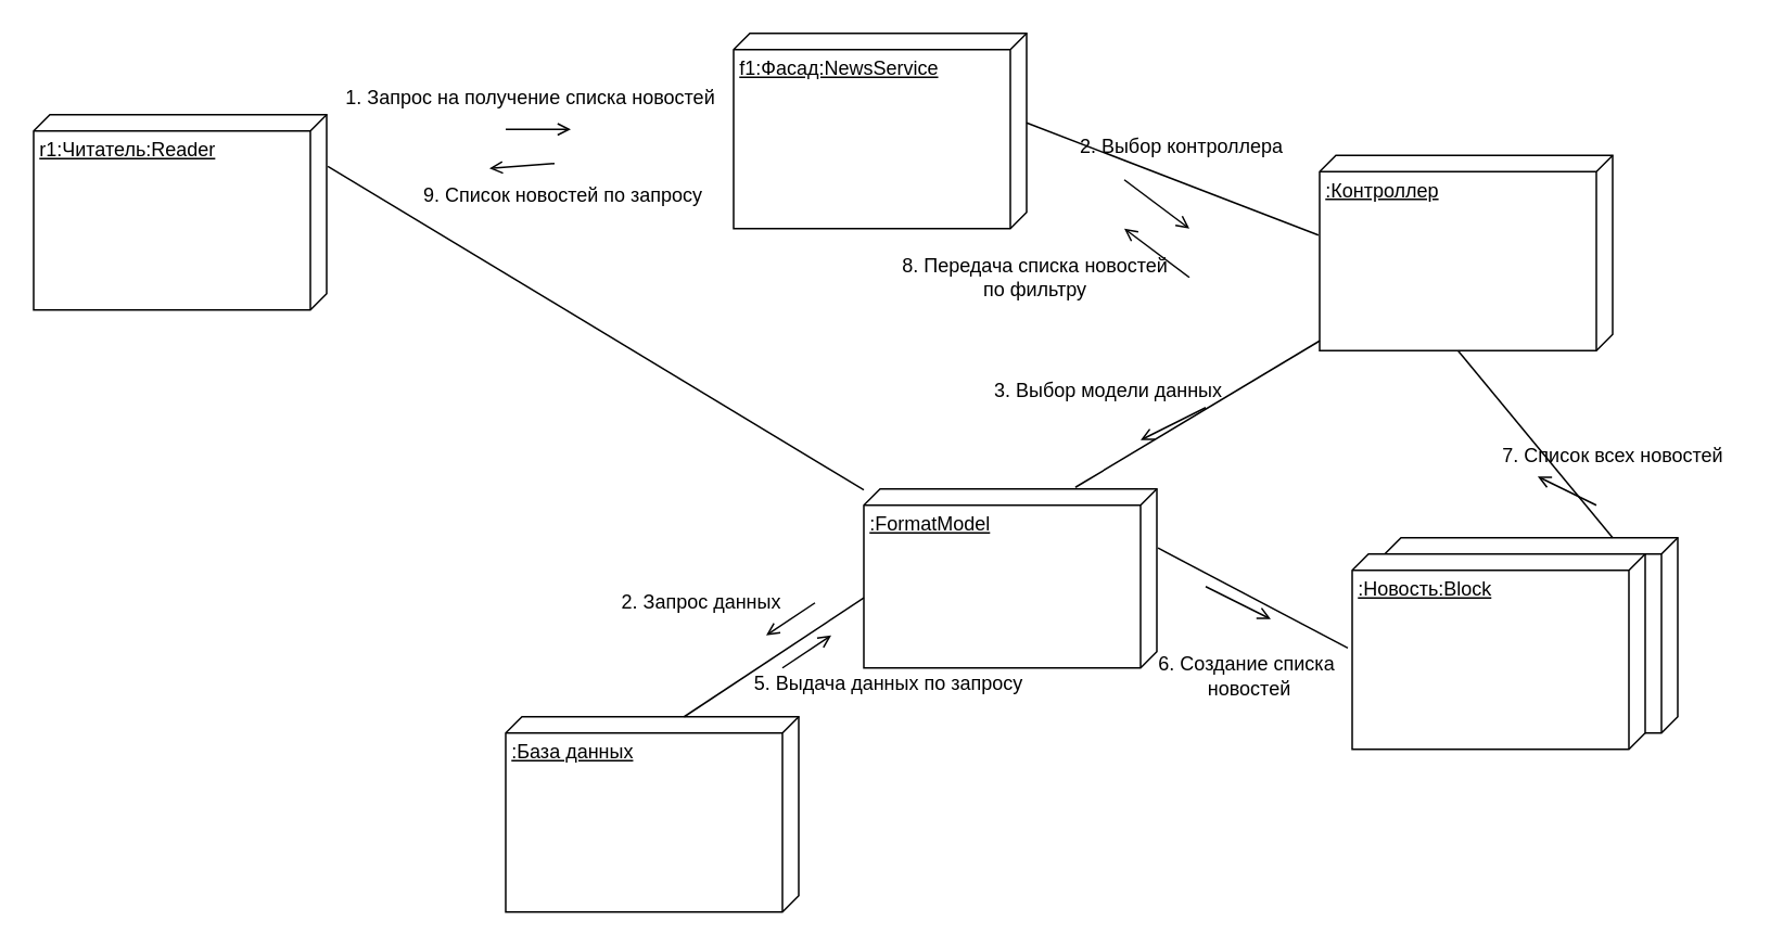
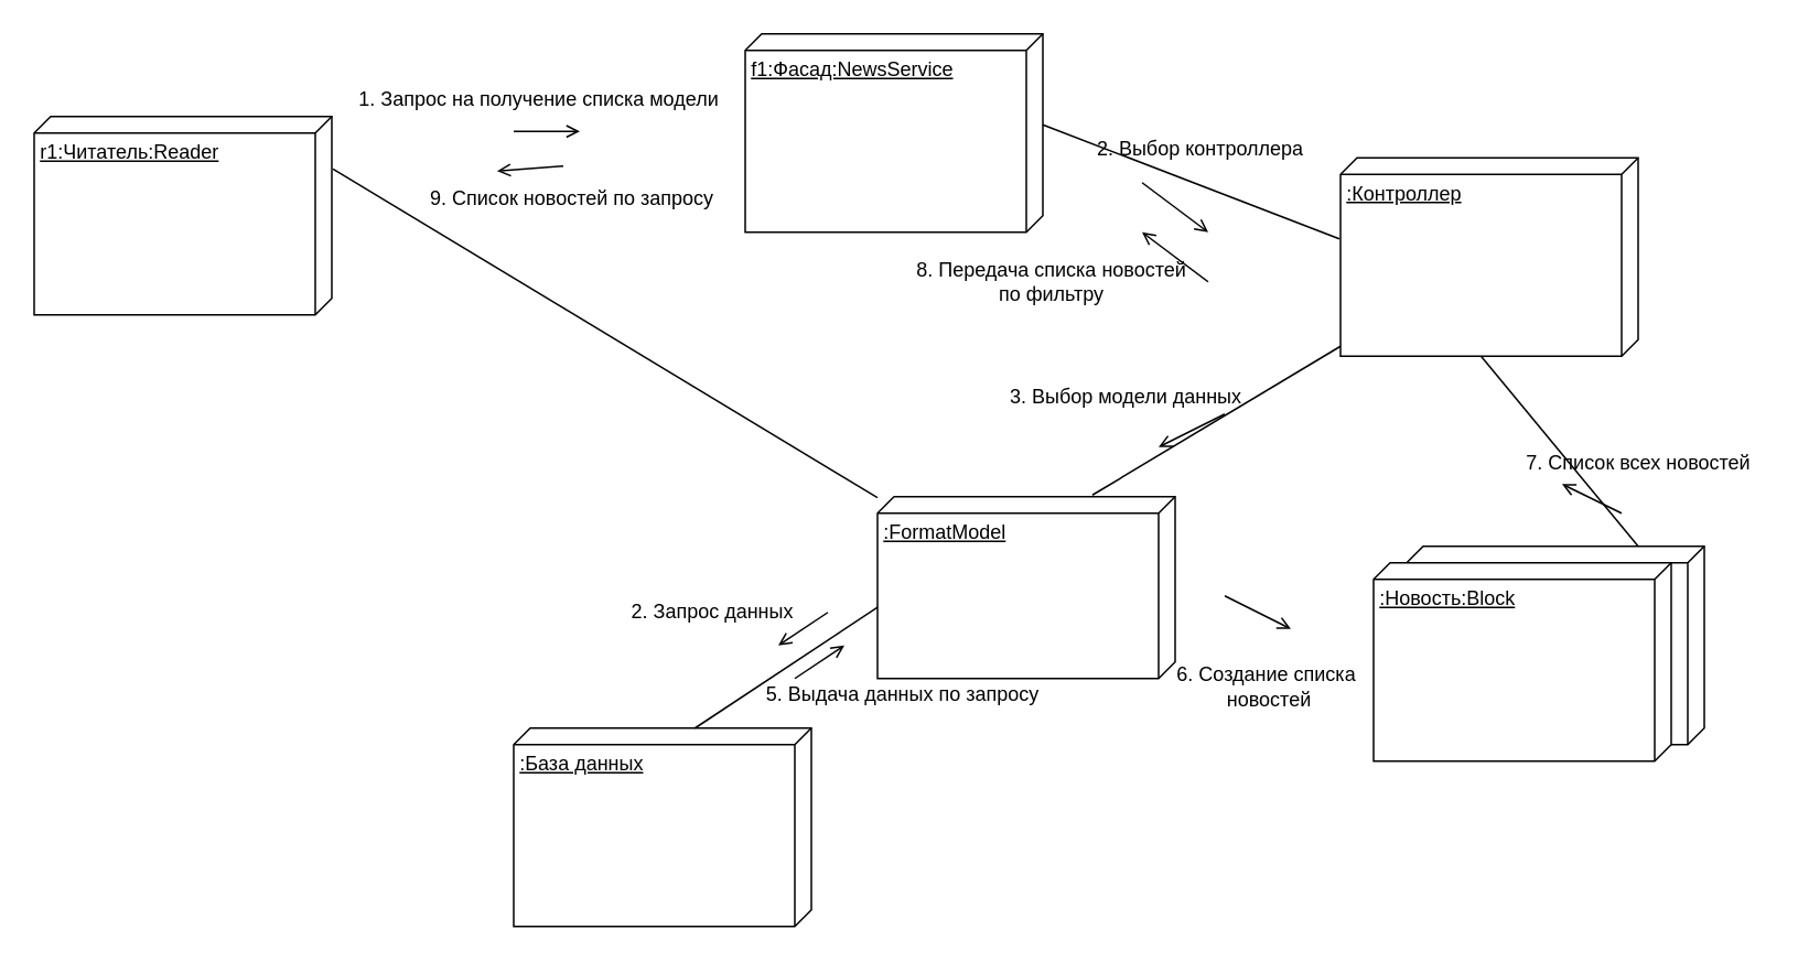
  <mxCell id="0" />
  <mxCell id="1" parent="0" />
  <mxCell id="2" value="" style="endArrow=open;html=1;rounded=0;align=center;verticalAlign=top;endFill=0;labelBackgroundColor=none;endSize=6;" parent="1" edge="1"><mxGeometry relative="1" as="geometry"><mxPoint x="350" y="79" as="targetPoint" /><mxPoint x="310" y="79" as="sourcePoint" /></mxGeometry></mxCell>
  <mxCell id="3" value="r1:Читатель:Reader" style="verticalAlign=top;align=left;spacingTop=8;spacingLeft=2;spacingRight=12;shape=cube;size=10;direction=south;fontStyle=4;html=1;" parent="1" vertex="1"><mxGeometry x="20" y="70" width="180" height="120" as="geometry" /></mxCell>
  <mxCell id="4" value="f1:Фасад:NewsService" style="verticalAlign=top;align=left;spacingTop=8;spacingLeft=2;spacingRight=12;shape=cube;size=10;direction=south;fontStyle=4;html=1;" parent="1" vertex="1"><mxGeometry x="450" y="20" width="180" height="120" as="geometry" /></mxCell>
- <mxCell id="5" value="1. Запрос на получение списка новостей" style="text;html=1;align=center;verticalAlign=middle;resizable=0;points=[];autosize=1;strokeColor=none;fillColor=none;" parent="1" vertex="1"><mxGeometry x="205" y="50" width="240" height="20" as="geometry" /></mxCell>
+ <mxCell id="5" value="1. Запрос на получение списка модели" style="text;html=1;align=center;verticalAlign=middle;resizable=0;points=[];autosize=1;strokeColor=none;fillColor=none;" parent="1" vertex="1"><mxGeometry x="205" y="50" width="240" height="20" as="geometry" /></mxCell>
  <mxCell id="6" value=":Контроллер" style="verticalAlign=top;align=left;spacingTop=8;spacingLeft=2;spacingRight=12;shape=cube;size=10;direction=south;fontStyle=4;html=1;" parent="1" vertex="1"><mxGeometry x="810" y="95" width="180" height="120" as="geometry" /></mxCell>
  <mxCell id="7" value="" style="endArrow=open;html=1;rounded=0;align=center;verticalAlign=top;endFill=0;labelBackgroundColor=none;endSize=6;" parent="1" edge="1"><mxGeometry relative="1" as="geometry"><mxPoint x="730" y="140" as="targetPoint" /><mxPoint x="690" y="110" as="sourcePoint" /></mxGeometry></mxCell>
  <mxCell id="8" value="2. Выбор контроллера" style="text;html=1;align=center;verticalAlign=middle;resizable=0;points=[];autosize=1;strokeColor=none;fillColor=none;" parent="1" vertex="1"><mxGeometry x="655" y="80" width="140" height="20" as="geometry" /></mxCell>
  <mxCell id="9" value=":FormatModel" style="verticalAlign=top;align=left;spacingTop=8;spacingLeft=2;spacingRight=12;shape=cube;size=10;direction=south;fontStyle=4;html=1;" parent="1" vertex="1"><mxGeometry x="530" y="300" width="180" height="110" as="geometry" /></mxCell>
  <mxCell id="10" value="3. Выбор модели данных" style="text;html=1;align=center;verticalAlign=middle;resizable=0;points=[];autosize=1;strokeColor=none;fillColor=none;" parent="1" vertex="1"><mxGeometry x="600" y="230" width="160" height="20" as="geometry" /></mxCell>
  <mxCell id="11" value=":База данных" style="verticalAlign=top;align=left;spacingTop=8;spacingLeft=2;spacingRight=12;shape=cube;size=10;direction=south;fontStyle=4;html=1;" parent="1" vertex="1"><mxGeometry x="310" y="440" width="180" height="120" as="geometry" /></mxCell>
  <mxCell id="12" value="" style="endArrow=open;html=1;rounded=0;align=center;verticalAlign=top;endFill=0;labelBackgroundColor=none;endSize=6;" parent="1" edge="1"><mxGeometry relative="1" as="geometry"><mxPoint x="700" y="270" as="targetPoint" /><mxPoint x="740" y="250" as="sourcePoint" /></mxGeometry></mxCell>
  <mxCell id="13" value="2. Запрос данных" style="text;html=1;align=center;verticalAlign=middle;resizable=0;points=[];autosize=1;strokeColor=none;fillColor=none;" parent="1" vertex="1"><mxGeometry x="375" y="360" width="110" height="20" as="geometry" /></mxCell>
  <mxCell id="14" value="5. Выдача данных по запросу" style="text;html=1;align=center;verticalAlign=middle;resizable=0;points=[];autosize=1;strokeColor=none;fillColor=none;" parent="1" vertex="1"><mxGeometry x="455" y="410" width="180" height="20" as="geometry" /></mxCell>
  <mxCell id="15" value="" style="endArrow=open;html=1;rounded=0;align=center;verticalAlign=top;endFill=0;labelBackgroundColor=none;endSize=6;" parent="1" edge="1"><mxGeometry relative="1" as="geometry"><mxPoint x="470" y="390" as="targetPoint" /><mxPoint x="500" y="370" as="sourcePoint" /></mxGeometry></mxCell>
  <mxCell id="16" value="" style="endArrow=open;html=1;rounded=0;align=center;verticalAlign=top;endFill=0;labelBackgroundColor=none;endSize=6;" parent="1" edge="1"><mxGeometry relative="1" as="geometry"><mxPoint x="690" y="140" as="targetPoint" /><mxPoint x="730" y="170" as="sourcePoint" /></mxGeometry></mxCell>
  <mxCell id="17" value="8. Передача списка новостей&lt;br&gt;по фильтру" style="text;html=1;align=center;verticalAlign=middle;resizable=0;points=[];autosize=1;strokeColor=none;fillColor=none;" parent="1" vertex="1"><mxGeometry x="545" y="155" width="180" height="30" as="geometry" /></mxCell>
  <mxCell id="18" value="" style="endArrow=open;html=1;rounded=0;align=center;verticalAlign=top;endFill=0;labelBackgroundColor=none;endSize=6;" parent="1" edge="1"><mxGeometry relative="1" as="geometry"><mxPoint x="300" y="103" as="targetPoint" /><mxPoint x="340" y="100" as="sourcePoint" /></mxGeometry></mxCell>
  <mxCell id="19" value="9. Список новостей по запросу" style="text;html=1;align=center;verticalAlign=middle;resizable=0;points=[];autosize=1;strokeColor=none;fillColor=none;" parent="1" vertex="1"><mxGeometry x="250" y="110" width="190" height="20" as="geometry" /></mxCell>
  <mxCell id="20" value="Block" style="verticalAlign=top;align=left;spacingTop=8;spacingLeft=2;spacingRight=12;shape=cube;size=10;direction=south;fontStyle=4;html=1;" parent="1" vertex="1"><mxGeometry x="850" y="330" width="180" height="120" as="geometry" /></mxCell>
  <mxCell id="21" value=":Новость:Block" style="verticalAlign=top;align=left;spacingTop=8;spacingLeft=2;spacingRight=12;shape=cube;size=10;direction=south;fontStyle=4;html=1;" parent="1" vertex="1"><mxGeometry x="830" y="340" width="180" height="120" as="geometry" /></mxCell>
  <mxCell id="22" value="6. Создание списка&lt;br&gt;&amp;nbsp;новостей" style="text;html=1;align=center;verticalAlign=middle;resizable=0;points=[];autosize=1;strokeColor=none;fillColor=none;" parent="1" vertex="1"><mxGeometry x="705" y="400" width="120" height="30" as="geometry" /></mxCell>
  <mxCell id="23" value="7. Список всех новостей" style="text;html=1;align=center;verticalAlign=middle;resizable=0;points=[];autosize=1;strokeColor=none;fillColor=none;" parent="1" vertex="1"><mxGeometry x="915" y="270" width="150" height="20" as="geometry" /></mxCell>
  <mxCell id="24" value="" style="endArrow=open;html=1;rounded=0;align=center;verticalAlign=top;endFill=0;labelBackgroundColor=none;endSize=6;" parent="1" edge="1"><mxGeometry relative="1" as="geometry"><mxPoint x="510" y="390" as="targetPoint" /><mxPoint x="480" y="410" as="sourcePoint" /></mxGeometry></mxCell>
  <mxCell id="25" value="" style="endArrow=none;html=1;rounded=0;exitX=0.264;exitY=-0.004;exitDx=0;exitDy=0;exitPerimeter=0;" edge="1" parent="1" source="3" target="9"><mxGeometry width="50" height="50" relative="1" as="geometry"><mxPoint x="430" y="200" as="sourcePoint" /><mxPoint x="480" y="150" as="targetPoint" /></mxGeometry></mxCell>
  <mxCell id="26" value="" style="endArrow=none;html=1;rounded=0;exitX=0.408;exitY=1.004;exitDx=0;exitDy=0;exitPerimeter=0;entryX=0;entryY=0;entryDx=55;entryDy=0;entryPerimeter=0;" edge="1" parent="1" source="6" target="4"><mxGeometry width="50" height="50" relative="1" as="geometry"><mxPoint x="210.72" y="111.68" as="sourcePoint" /><mxPoint x="460" y="95" as="targetPoint" /></mxGeometry></mxCell>
  <mxCell id="27" value="" style="endArrow=none;html=1;rounded=0;entryX=-0.009;entryY=0.278;entryDx=0;entryDy=0;entryPerimeter=0;" edge="1" parent="1" source="6" target="9"><mxGeometry width="50" height="50" relative="1" as="geometry"><mxPoint x="779.28" y="243.96" as="sourcePoint" /><mxPoint x="630" y="130" as="targetPoint" /></mxGeometry></mxCell>
  <mxCell id="28" value="" style="endArrow=none;html=1;rounded=0;exitX=0;exitY=0.222;exitDx=0;exitDy=0;exitPerimeter=0;entryX=0;entryY=0;entryDx=120;entryDy=95;entryPerimeter=0;" edge="1" parent="1" source="20" target="6"><mxGeometry width="50" height="50" relative="1" as="geometry"><mxPoint x="979.28" y="330" as="sourcePoint" /><mxPoint x="890" y="260" as="targetPoint" /></mxGeometry></mxCell>
- <mxCell id="29" value="" style="endArrow=none;html=1;rounded=0;exitX=0.481;exitY=1.015;exitDx=0;exitDy=0;exitPerimeter=0;entryX=0.33;entryY=-0.004;entryDx=0;entryDy=0;entryPerimeter=0;" edge="1" parent="1" source="21" target="9"><mxGeometry width="50" height="50" relative="1" as="geometry"><mxPoint x="830" y="403.96" as="sourcePoint" /><mxPoint x="710" y="330" as="targetPoint" /></mxGeometry></mxCell>
  <mxCell id="30" value="" style="endArrow=none;html=1;rounded=0;exitX=0;exitY=0.391;exitDx=0;exitDy=0;exitPerimeter=0;entryX=0.609;entryY=1;entryDx=0;entryDy=0;entryPerimeter=0;" edge="1" parent="1" source="11" target="9"><mxGeometry width="50" height="50" relative="1" as="geometry"><mxPoint x="419.64" y="411.98" as="sourcePoint" /><mxPoint x="270.36" y="298.02" as="targetPoint" /></mxGeometry></mxCell>
  <mxCell id="31" value="" style="endArrow=open;html=1;rounded=0;align=center;verticalAlign=top;endFill=0;labelBackgroundColor=none;endSize=6;" edge="1" parent="1"><mxGeometry relative="1" as="geometry"><mxPoint x="780" y="380" as="targetPoint" /><mxPoint x="740" y="360" as="sourcePoint" /></mxGeometry></mxCell>
  <mxCell id="32" value="" style="endArrow=open;html=1;rounded=0;align=center;verticalAlign=top;endFill=0;labelBackgroundColor=none;endSize=6;entryX=0.193;entryY=1.117;entryDx=0;entryDy=0;entryPerimeter=0;" edge="1" parent="1" target="23"><mxGeometry relative="1" as="geometry"><mxPoint x="940" y="330" as="targetPoint" /><mxPoint x="980" y="310" as="sourcePoint" /></mxGeometry></mxCell>
